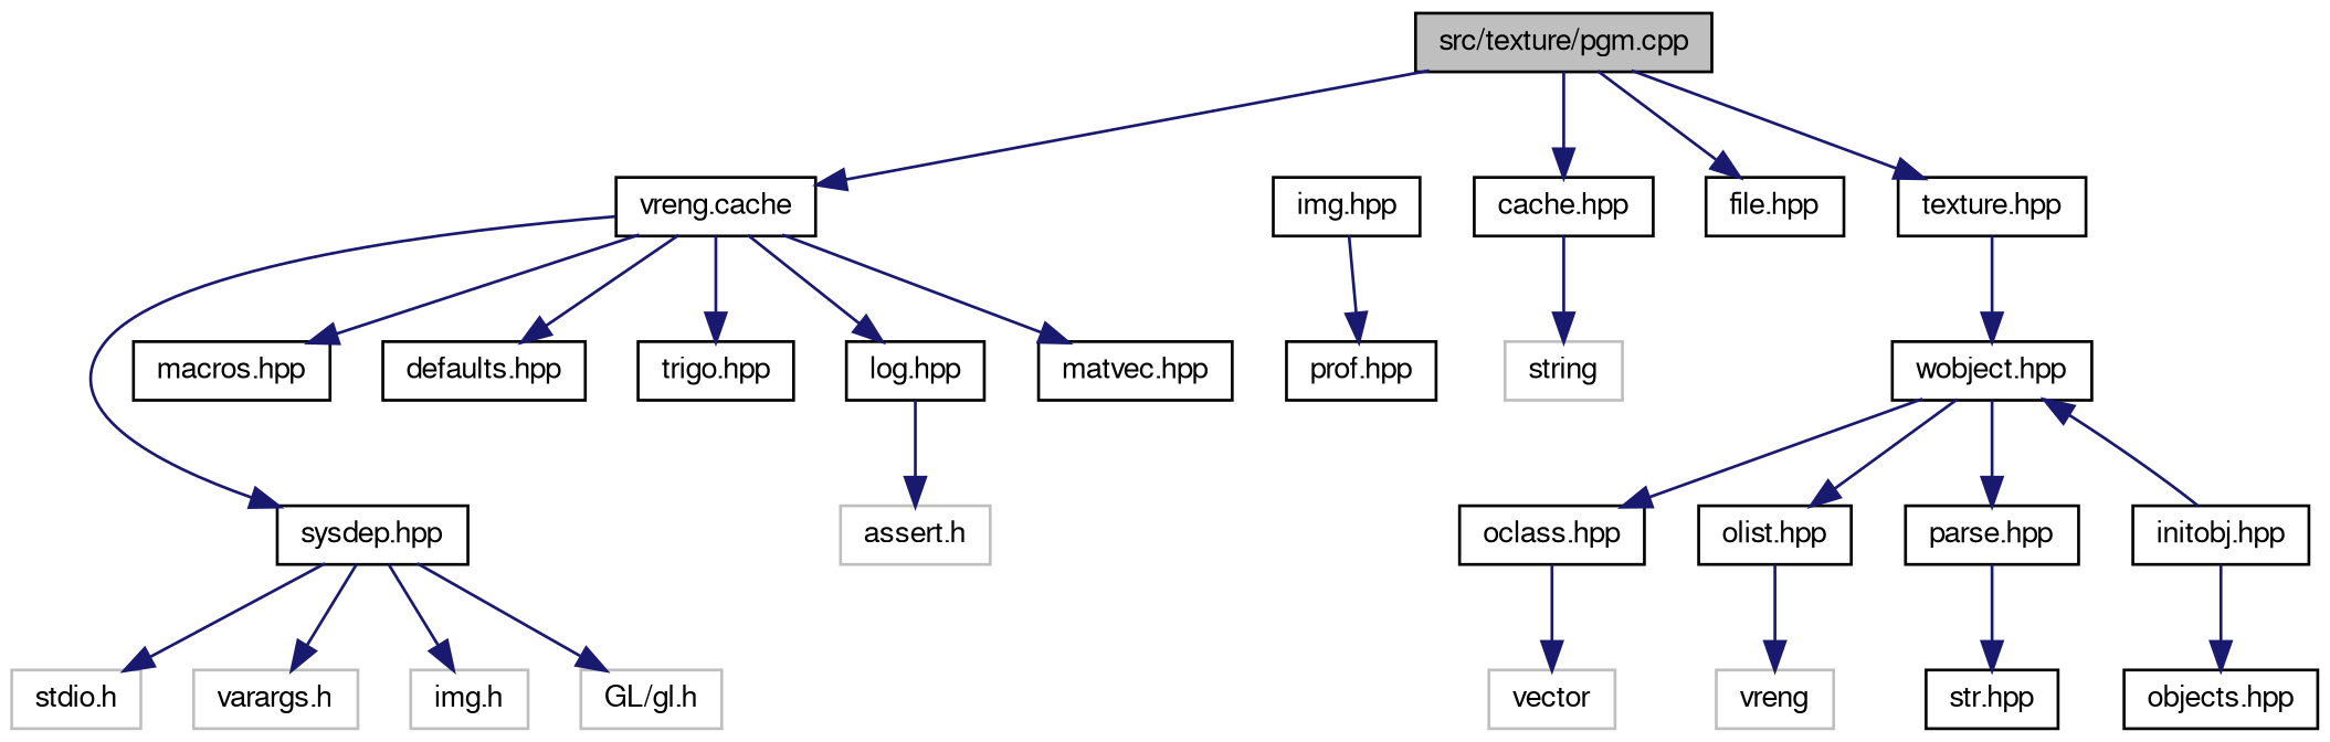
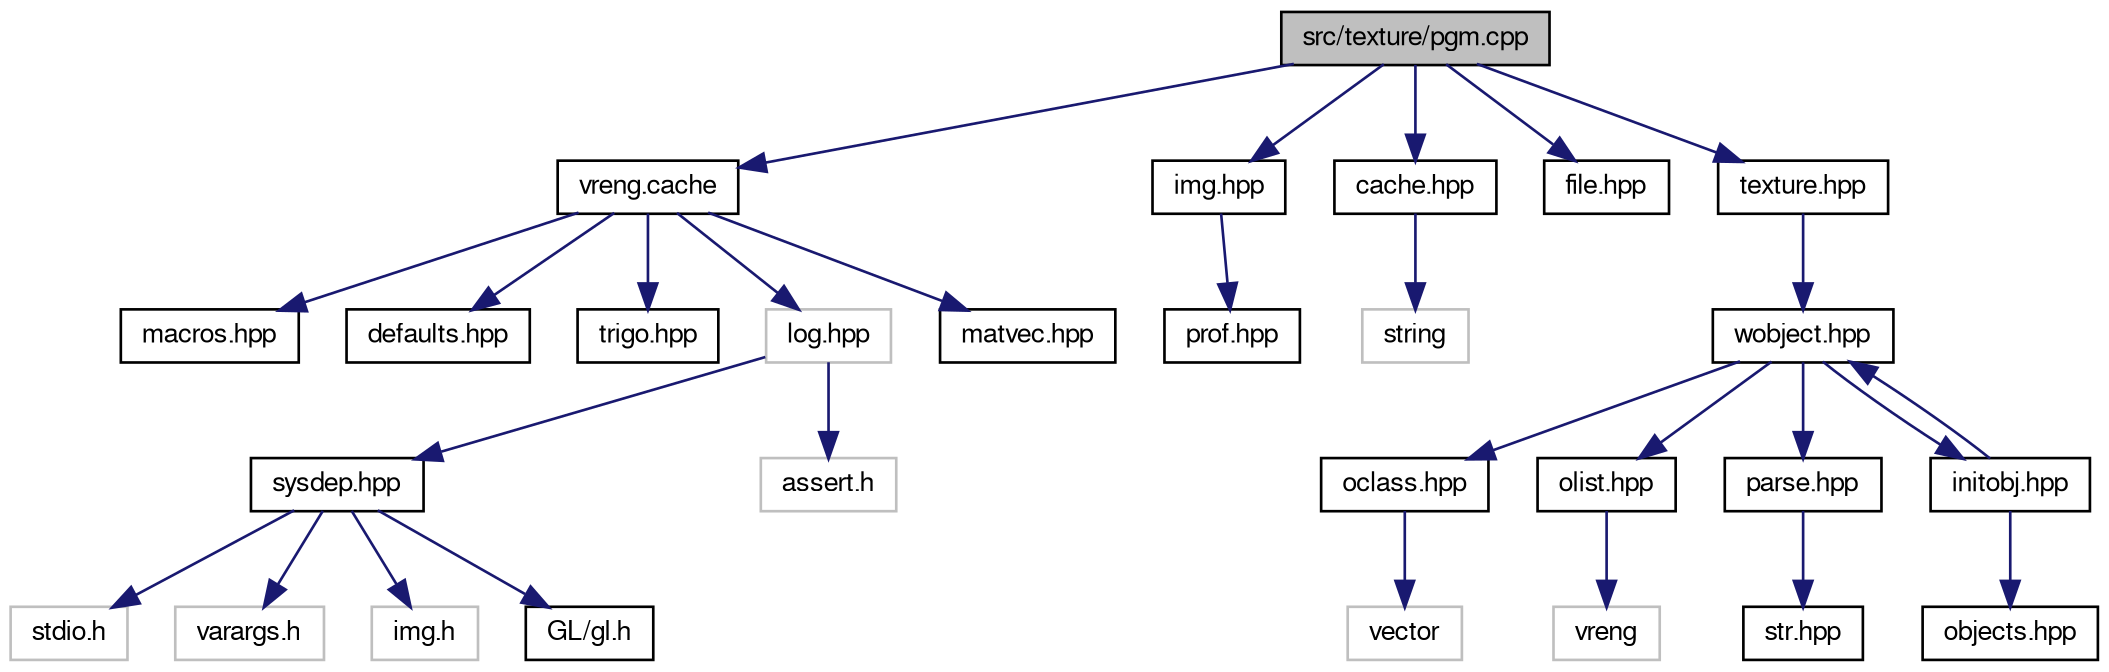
  digraph {
    node [color=black fontname=FreeSans fontsize=10 shape=record]
    edge [color=midnightblue fontname=FreeSans fontsize=10 labelfontname=FreeSans labelfontsize=10 style=solid]
    n1 [fillcolor=grey75 fontcolor=black height=0.2 label="src/texture/pgm.cpp" style=filled width=0.4]
    n2 [height=0.2 label="vreng.cache" width=0.4]
    n3 [height=0.2 label="img.hpp" width=0.4]
    n4 [height=0.2 label="cache.hpp" width=0.4]
    n5 [height=0.2 label="file.hpp" width=0.4]
    n6 [height=0.2 label="texture.hpp" width=0.4]
    n7 [height=0.2 label="sysdep.hpp" width=0.4]
    n8 [height=0.2 label="macros.hpp" width=0.4]
    n9 [height=0.2 label="defaults.hpp" width=0.4]
    n10 [height=0.2 label="trigo.hpp" width=0.4]
-   n11 [height=0.2 label="log.hpp" width=0.4]
+   n11 [color=grey75 height=0.2 label="log.hpp" width=0.4]
    n12 [height=0.2 label="matvec.hpp" width=0.4]
    n13 [height=0.2 label="prof.hpp" width=0.4]
    n14 [color=grey75 height=0.2 label=string width=0.4]
    n15 [height=0.2 label="wobject.hpp" width=0.4]
    n16 [color=grey75 height=0.2 label="stdio.h" width=0.4]
    n17 [color=grey75 height=0.2 label="varargs.h" width=0.4]
    n18 [color=grey75 height=0.2 label="img.h" width=0.4]
-   n19 [color=grey75 height=0.2 label="GL/gl.h" width=0.4]
+   n19 [height=0.2 label="GL/gl.h" width=0.4]
    n20 [color=grey75 height=0.2 label="assert.h" width=0.4]
    n21 [height=0.2 label="oclass.hpp" width=0.4]
    n22 [height=0.2 label="olist.hpp" width=0.4]
    n23 [height=0.2 label="parse.hpp" width=0.4]
    n24 [height=0.2 label="initobj.hpp" width=0.4]
    n25 [color=grey75 height=0.2 label=vector width=0.4]
    n26 [color=grey75 height=0.2 label=vreng width=0.4]
    n27 [height=0.2 label="str.hpp" width=0.4]
    n28 [height=0.2 label="objects.hpp" width=0.4]
    n1 -> n2
+   n1 -> n3
    n1 -> n4
    n1 -> n5
    n1 -> n6
-   n2 -> n7
+   n11 -> n7
    n2 -> n8
    n2 -> n9
    n2 -> n10
    n2 -> n11
    n2 -> n12
    n3 -> n13
    n4 -> n14
    n6 -> n15
    n7 -> n16
    n7 -> n17
    n7 -> n18
    n7 -> n19
    n11 -> n20
    n15 -> n21
    n15 -> n22
    n15 -> n23
+   n15 -> n24
    n21 -> n25
    n22 -> n26
    n23 -> n27
    n24 -> n15
    n24 -> n28
  }
